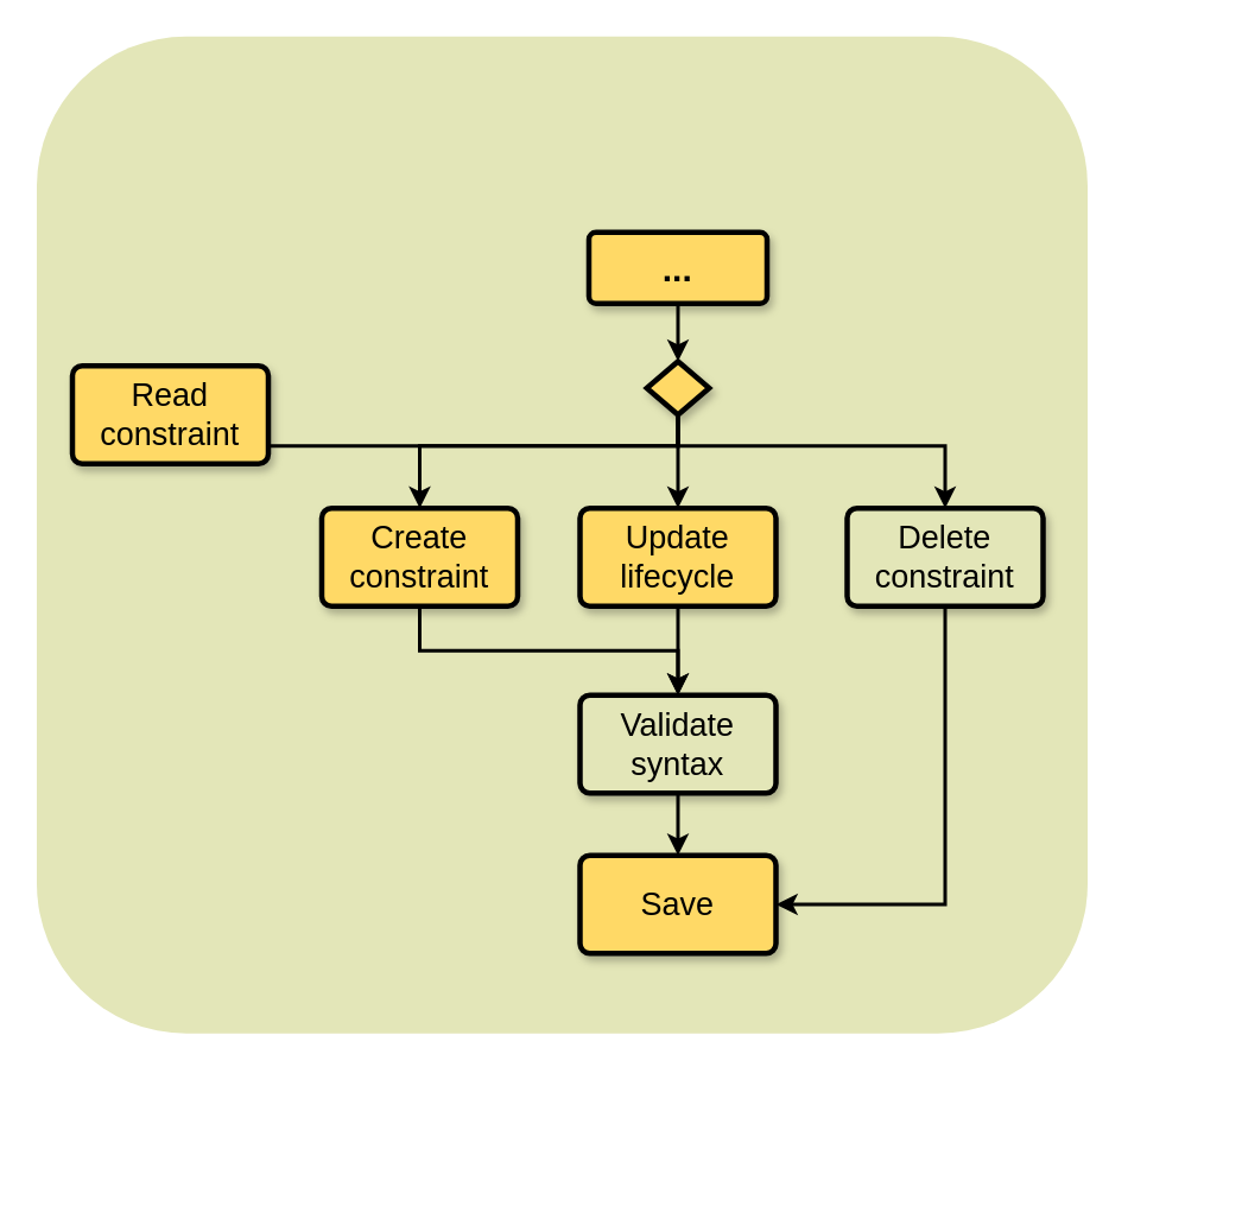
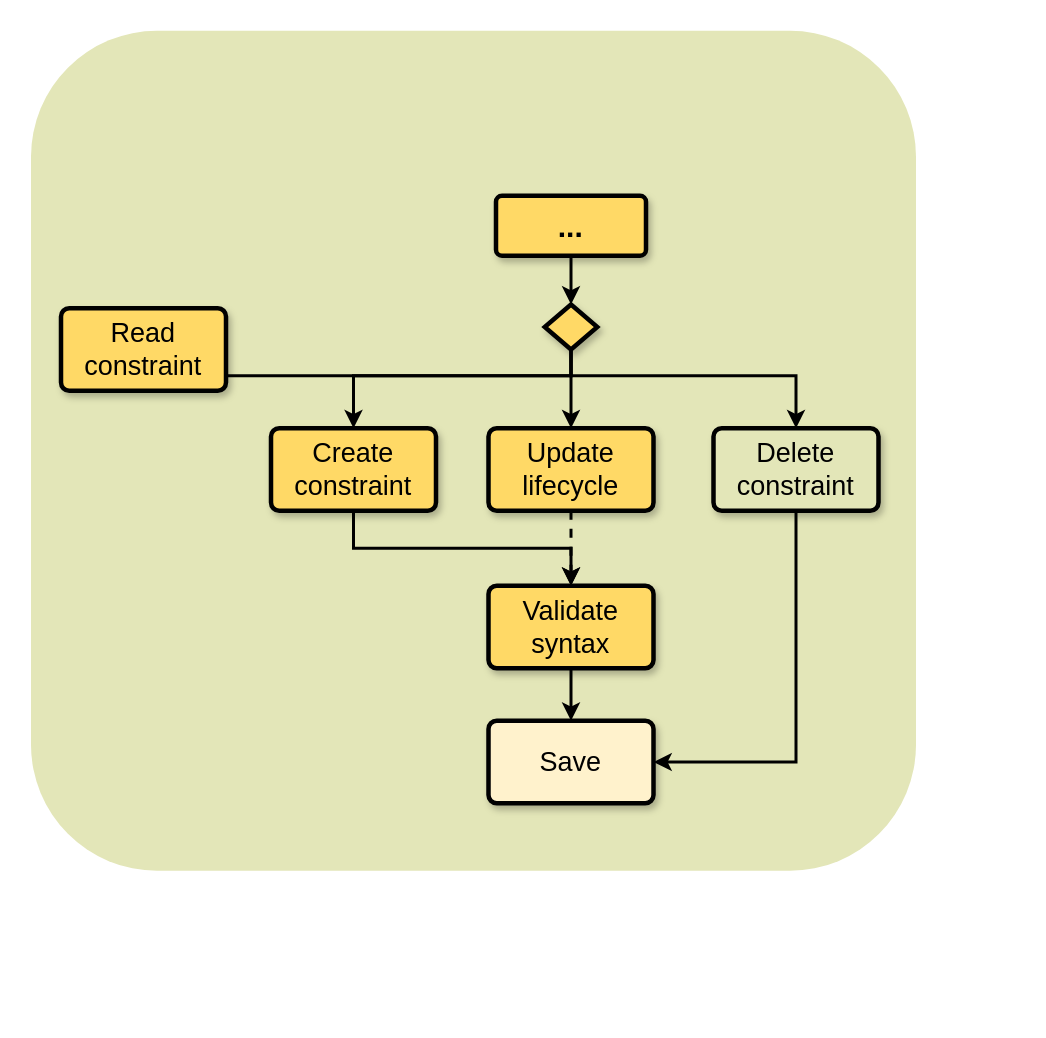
  <mxCell id="0" />
  <mxCell id="1" parent="0" />
  <mxCell id="2" value="" style="rounded=1;whiteSpace=wrap;html=1;shadow=0;sketch=0;strokeColor=none;strokeWidth=4;fillColor=#E3E6B8;gradientColor=none;" parent="1" vertex="1"><mxGeometry x="20" y="20" width="590" height="560" as="geometry" /></mxCell>
  <mxCell id="3" style="edgeStyle=orthogonalEdgeStyle;rounded=0;orthogonalLoop=1;jettySize=auto;html=1;exitX=0.5;exitY=1;exitDx=0;exitDy=0;entryX=0.5;entryY=0;entryDx=0;entryDy=0;" parent="1" edge="1"><mxGeometry relative="1" as="geometry"><mxPoint x="675" y="670" as="sourcePoint" /></mxGeometry></mxCell>
- <mxCell id="4" style="edgeStyle=orthogonalEdgeStyle;rounded=0;orthogonalLoop=1;jettySize=auto;html=1;exitX=0.5;exitY=1;exitDx=0;exitDy=0;entryX=0.5;entryY=0;entryDx=0;entryDy=0;strokeWidth=2;" edge="1" parent="1" source="5" target="18"><mxGeometry relative="1" as="geometry" /></mxCell>
+ <mxCell id="4" style="edgeStyle=orthogonalEdgeStyle;rounded=0;orthogonalLoop=1;jettySize=auto;html=1;exitX=0.5;exitY=1;exitDx=0;exitDy=0;entryX=0.5;entryY=0;entryDx=0;entryDy=0;strokeWidth=2;dashed=1;" edge="1" parent="1" source="5" target="18"><mxGeometry relative="1" as="geometry" /></mxCell>
  <mxCell id="5" value="&lt;font style=&quot;font-size: 18px;&quot;&gt;Update lifecycle&lt;/font&gt;" style="rounded=1;arcSize=10;whiteSpace=wrap;html=1;align=center;strokeColor=#000000;strokeWidth=3;fillColor=#FFD966;perimeterSpacing=0;shadow=1;" vertex="1" parent="1"><mxGeometry x="325" y="285" width="110" height="55" as="geometry" /></mxCell>
  <mxCell id="6" style="edgeStyle=orthogonalEdgeStyle;rounded=0;orthogonalLoop=1;jettySize=auto;html=1;exitX=0.5;exitY=1;exitDx=0;exitDy=0;entryX=0.5;entryY=0;entryDx=0;entryDy=0;strokeWidth=2;" edge="1" parent="1" source="10" target="5"><mxGeometry relative="1" as="geometry" /></mxCell>
  <mxCell id="7" style="edgeStyle=orthogonalEdgeStyle;rounded=0;orthogonalLoop=1;jettySize=auto;html=1;exitX=0.5;exitY=1;exitDx=0;exitDy=0;entryX=0.5;entryY=0;entryDx=0;entryDy=0;strokeWidth=2;" edge="1" parent="1" source="10" target="14"><mxGeometry relative="1" as="geometry"><Array as="points"><mxPoint x="380" y="250" /><mxPoint x="235" y="250" /></Array></mxGeometry></mxCell>
  <mxCell id="8" style="edgeStyle=orthogonalEdgeStyle;rounded=0;orthogonalLoop=1;jettySize=auto;html=1;exitX=0.5;exitY=1;exitDx=0;exitDy=0;entryX=0.5;entryY=0;entryDx=0;entryDy=0;strokeWidth=2;" edge="1" parent="1" source="10" target="16"><mxGeometry relative="1" as="geometry"><Array as="points"><mxPoint x="380" y="250" /><mxPoint x="530" y="250" /></Array></mxGeometry></mxCell>
  <mxCell id="9" style="edgeStyle=orthogonalEdgeStyle;rounded=0;orthogonalLoop=1;jettySize=auto;html=1;exitX=0.5;exitY=1;exitDx=0;exitDy=0;entryX=0.5;entryY=0;entryDx=0;entryDy=0;strokeWidth=2;" edge="1" parent="1" source="10" target="20"><mxGeometry relative="1" as="geometry"><Array as="points"><mxPoint x="380" y="250" /><mxPoint x="95" y="250" /></Array></mxGeometry></mxCell>
  <mxCell id="10" value="" style="rhombus;whiteSpace=wrap;html=1;fillColor=#FFD966;strokeColor=#000000;strokeWidth=3;shadow=1;" vertex="1" parent="1"><mxGeometry x="362.5" y="202.5" width="35" height="30" as="geometry" /></mxCell>
  <mxCell id="11" style="edgeStyle=orthogonalEdgeStyle;rounded=0;orthogonalLoop=1;jettySize=auto;html=1;exitX=0.5;exitY=1;exitDx=0;exitDy=0;entryX=0.5;entryY=0;entryDx=0;entryDy=0;strokeWidth=2;" edge="1" parent="1" source="12" target="10"><mxGeometry relative="1" as="geometry" /></mxCell>
  <mxCell id="12" value="&lt;font style=&quot;font-size: 20px;&quot;&gt;&lt;b&gt;...&lt;/b&gt;&lt;/font&gt;" style="rounded=1;arcSize=10;whiteSpace=wrap;html=1;align=center;strokeColor=#000000;strokeWidth=3;fillColor=#FFD966;perimeterSpacing=0;shadow=1;" vertex="1" parent="1"><mxGeometry x="330" y="130" width="100" height="40" as="geometry" /></mxCell>
  <mxCell id="13" style="edgeStyle=orthogonalEdgeStyle;rounded=0;orthogonalLoop=1;jettySize=auto;html=1;exitX=0.5;exitY=1;exitDx=0;exitDy=0;entryX=0.5;entryY=0;entryDx=0;entryDy=0;strokeWidth=2;" edge="1" parent="1" source="14" target="18"><mxGeometry relative="1" as="geometry" /></mxCell>
  <mxCell id="14" value="&lt;font style=&quot;font-size: 18px;&quot;&gt;Create constraint&lt;/font&gt;" style="rounded=1;arcSize=10;whiteSpace=wrap;html=1;align=center;strokeColor=#000000;strokeWidth=3;fillColor=#FFD966;perimeterSpacing=0;shadow=1;" vertex="1" parent="1"><mxGeometry x="180" y="285" width="110" height="55" as="geometry" /></mxCell>
  <mxCell id="15" style="edgeStyle=orthogonalEdgeStyle;rounded=0;orthogonalLoop=1;jettySize=auto;html=1;exitX=0.5;exitY=1;exitDx=0;exitDy=0;entryX=1;entryY=0.5;entryDx=0;entryDy=0;strokeWidth=2;" edge="1" parent="1" source="16" target="19"><mxGeometry relative="1" as="geometry" /></mxCell>
  <mxCell id="16" value="&lt;font style=&quot;font-size: 18px;&quot;&gt;Delete constraint&lt;/font&gt;" style="rounded=1;arcSize=10;whiteSpace=wrap;html=1;align=center;strokeColor=#000000;strokeWidth=3;fillColor=#e3e6b8;perimeterSpacing=0;shadow=1;" vertex="1" parent="1"><mxGeometry x="475" y="285" width="110" height="55" as="geometry" /></mxCell>
  <mxCell id="17" style="edgeStyle=orthogonalEdgeStyle;rounded=0;orthogonalLoop=1;jettySize=auto;html=1;exitX=0.5;exitY=1;exitDx=0;exitDy=0;entryX=0.5;entryY=0;entryDx=0;entryDy=0;strokeWidth=2;" edge="1" parent="1" source="18" target="19"><mxGeometry relative="1" as="geometry" /></mxCell>
- <mxCell id="18" value="&lt;font style=&quot;font-size: 18px;&quot;&gt;Validate syntax&lt;/font&gt;" style="rounded=1;arcSize=10;whiteSpace=wrap;html=1;align=center;strokeColor=#000000;strokeWidth=3;fillColor=#e3e6b8;perimeterSpacing=0;shadow=1;" vertex="1" parent="1"><mxGeometry x="325" y="390" width="110" height="55" as="geometry" /></mxCell>
- <mxCell id="19" value="&lt;font style=&quot;font-size: 18px;&quot;&gt;Save&lt;/font&gt;" style="rounded=1;arcSize=10;whiteSpace=wrap;html=1;align=center;strokeColor=#000000;strokeWidth=3;fillColor=#FFD966;perimeterSpacing=0;shadow=1;" vertex="1" parent="1"><mxGeometry x="325" y="480" width="110" height="55" as="geometry" /></mxCell>
+ <mxCell id="18" value="&lt;font style=&quot;font-size: 18px;&quot;&gt;Validate syntax&lt;/font&gt;" style="rounded=1;arcSize=10;whiteSpace=wrap;html=1;align=center;strokeColor=#000000;strokeWidth=3;fillColor=#FFD966;perimeterSpacing=0;shadow=1;" vertex="1" parent="1"><mxGeometry x="325" y="390" width="110" height="55" as="geometry" /></mxCell>
+ <mxCell id="19" value="&lt;font style=&quot;font-size: 18px;&quot;&gt;Save&lt;/font&gt;" style="rounded=1;arcSize=10;whiteSpace=wrap;html=1;align=center;strokeColor=#000000;strokeWidth=3;fillColor=#fff2cc;perimeterSpacing=0;shadow=1;" vertex="1" parent="1"><mxGeometry x="325" y="480" width="110" height="55" as="geometry" /></mxCell>
  <mxCell id="20" value="&lt;font style=&quot;font-size: 18px;&quot;&gt;Read constraint&lt;/font&gt;" style="rounded=1;arcSize=10;whiteSpace=wrap;html=1;align=center;strokeColor=#000000;strokeWidth=3;fillColor=#FFD966;perimeterSpacing=0;shadow=1;" vertex="1" parent="1"><mxGeometry x="40" y="205" width="110" height="55" as="geometry" /></mxCell>
